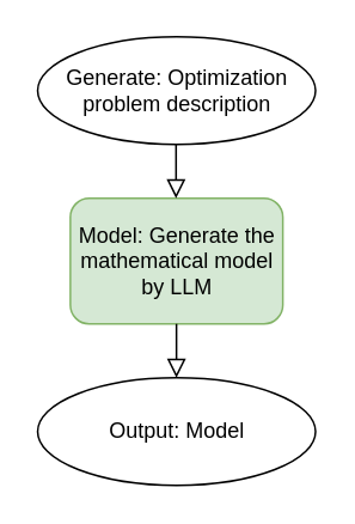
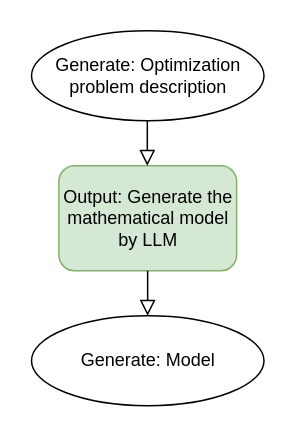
  <mxCell id="0" />
  <mxCell id="1" parent="0" />
  <mxCell id="2" value="Generate: Optimization problem description" style="ellipse;whiteSpace=wrap;html=1;" vertex="1" parent="1"><mxGeometry x="20.5" y="20" width="155" height="60" as="geometry" /></mxCell>
- <mxCell id="3" value="Model: Generate the mathematical model by LLM" style="rounded=1;whiteSpace=wrap;html=1;fontSize=12;glass=0;strokeWidth=1;shadow=0;fillColor=#d5e8d4;strokeColor=#82b366;" vertex="1" parent="1"><mxGeometry x="38.75" y="110" width="118.5" height="70" as="geometry" /></mxCell>
+ <mxCell id="3" value="Output: Generate the mathematical model by LLM" style="rounded=1;whiteSpace=wrap;html=1;fontSize=12;glass=0;strokeWidth=1;shadow=0;fillColor=#d5e8d4;strokeColor=#82b366;" vertex="1" parent="1"><mxGeometry x="38.75" y="110" width="118.5" height="70" as="geometry" /></mxCell>
  <mxCell id="4" value="" style="rounded=0;html=1;jettySize=auto;orthogonalLoop=1;fontSize=11;endArrow=block;endFill=0;endSize=8;strokeWidth=1;shadow=0;labelBackgroundColor=none;edgeStyle=orthogonalEdgeStyle;entryX=0.5;entryY=0;entryDx=0;entryDy=0;exitX=0.5;exitY=1;exitDx=0;exitDy=0;" edge="1" parent="1"><mxGeometry relative="1" as="geometry"><mxPoint x="97.93" y="180" as="sourcePoint" /><mxPoint x="97.93" y="210" as="targetPoint" /></mxGeometry></mxCell>
- <mxCell id="5" value="Output: Model" style="ellipse;whiteSpace=wrap;html=1;" vertex="1" parent="1"><mxGeometry x="20.5" y="210" width="155" height="60" as="geometry" /></mxCell>
+ <mxCell id="5" value="Generate: Model" style="ellipse;whiteSpace=wrap;html=1;" vertex="1" parent="1"><mxGeometry x="20.5" y="210" width="155" height="60" as="geometry" /></mxCell>
  <mxCell id="6" value="" style="rounded=0;html=1;jettySize=auto;orthogonalLoop=1;fontSize=11;endArrow=block;endFill=0;endSize=8;strokeWidth=1;shadow=0;labelBackgroundColor=none;edgeStyle=orthogonalEdgeStyle;entryX=0.5;entryY=0;entryDx=0;entryDy=0;exitX=0.5;exitY=1;exitDx=0;exitDy=0;" edge="1" parent="1"><mxGeometry relative="1" as="geometry"><mxPoint x="97.71" as="sourcePoint" y="80" /><mxPoint x="97.71" y="110" as="targetPoint" /></mxGeometry></mxCell>
